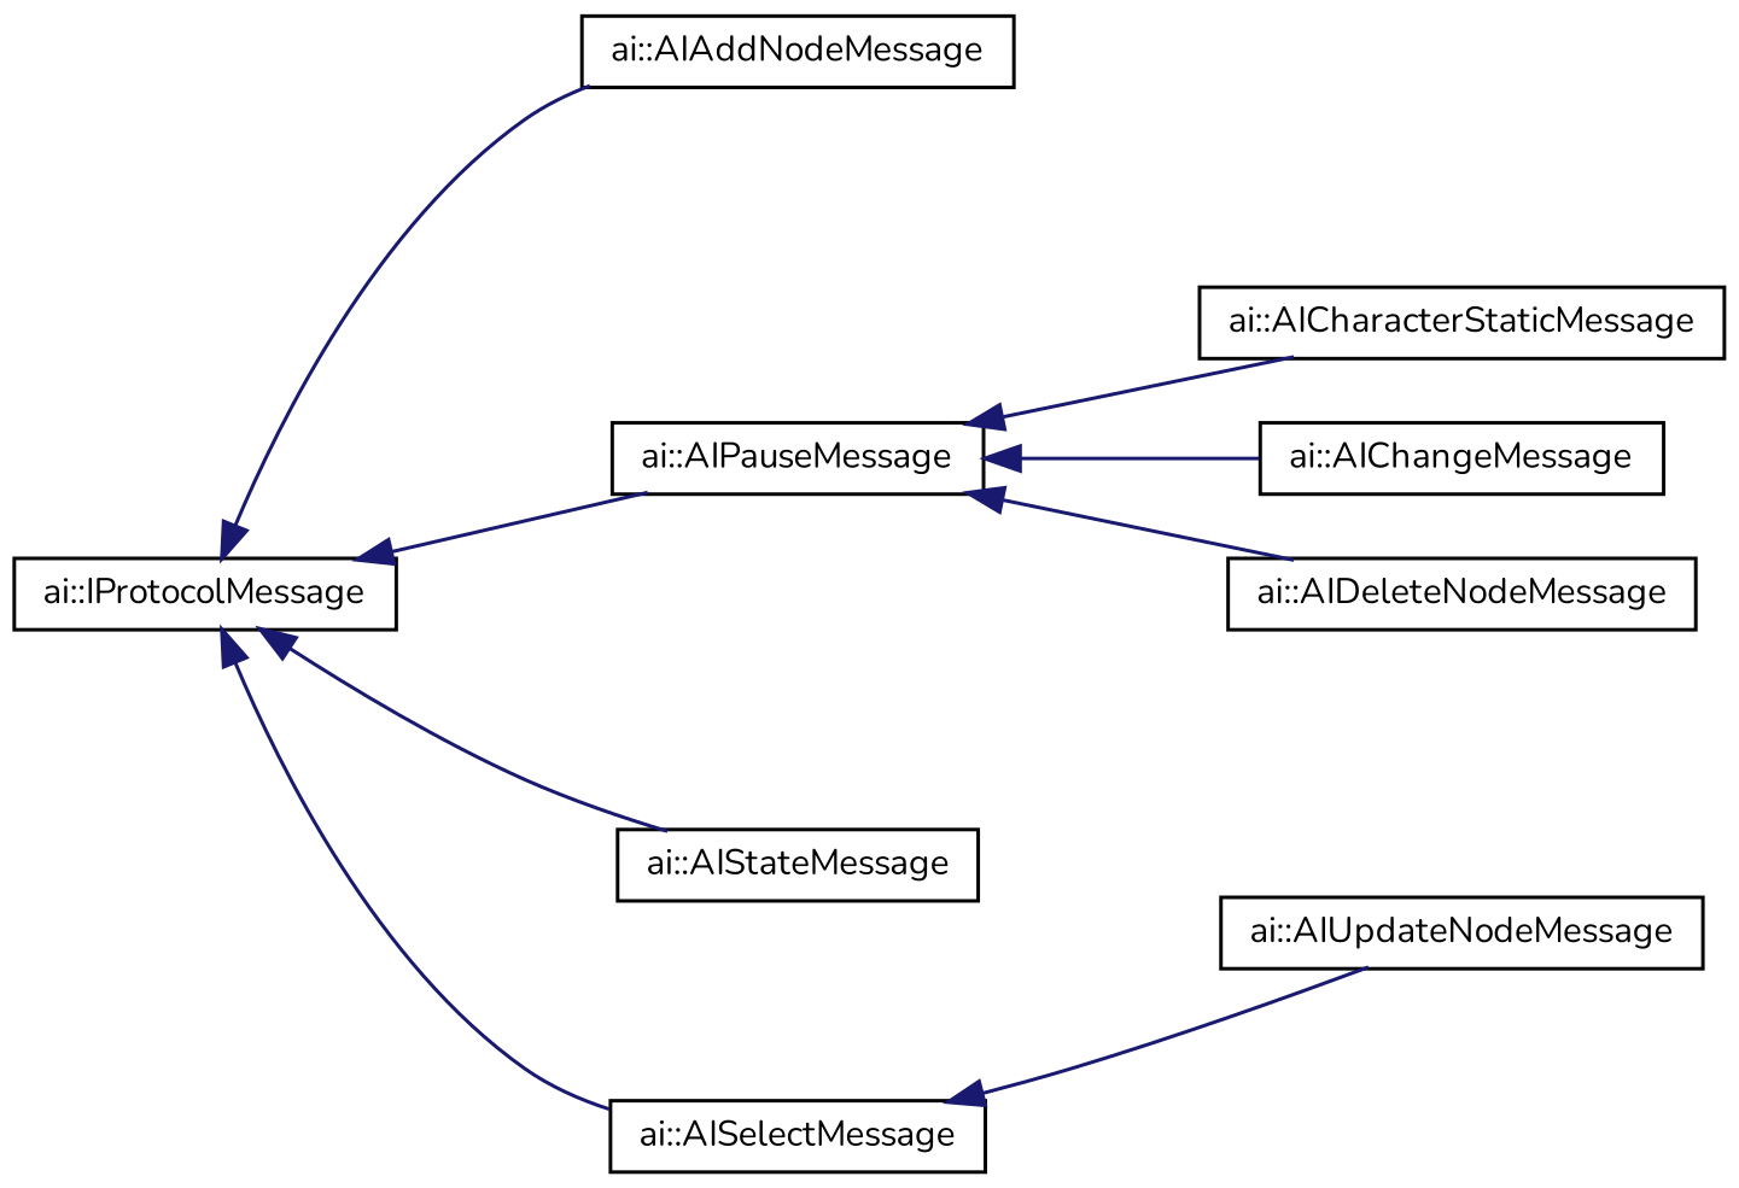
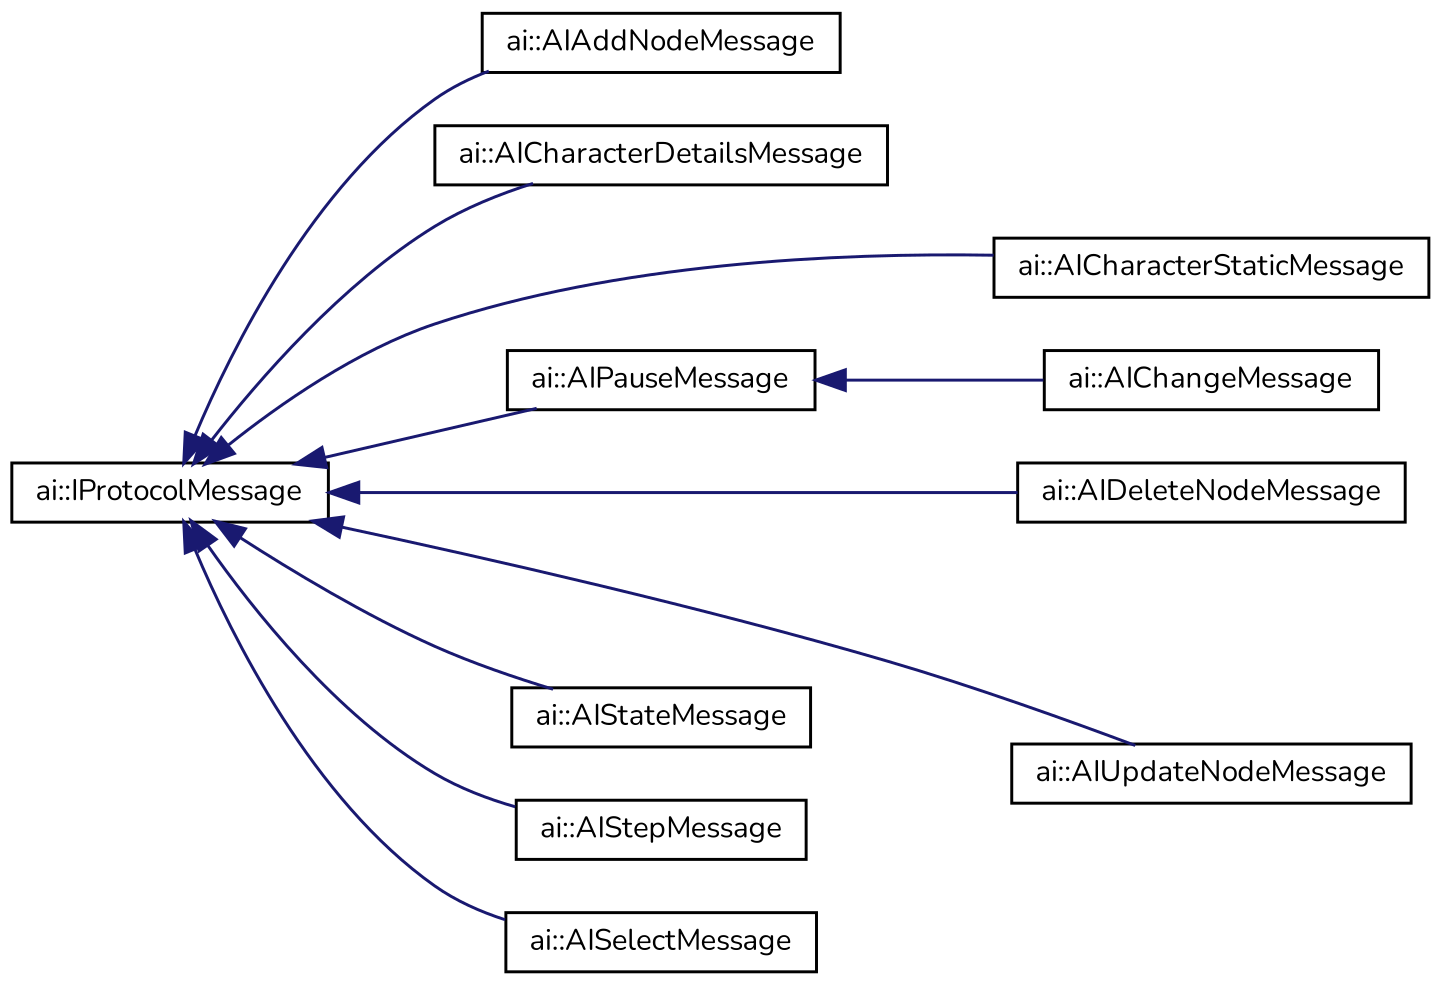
  digraph {
    fontname=Nunito
    rankdir=LR
    node [color=black fillcolor=white fontname=Nunito fontsize=10 shape=record style=filled]
    edge [color=midnightblue dir=back fontname=Nunito fontsize=10 labelfontname=Helvetica labelfontsize=10 style=solid]
    n1 [height=0.2 label="ai::IProtocolMessage" width=0.4]
    n2 [height=0.2 label="ai::AIAddNodeMessage" width=0.4]
+   n3 [height=0.2 label="ai::AICharacterDetailsMessage" width=0.4]
    n4 [height=0.2 label="ai::AICharacterStaticMessage" width=0.4]
    n5 [height=0.2 label="ai::AIDeleteNodeMessage" width=0.4]
    n6 [height=0.2 label="ai::AIPauseMessage" width=0.4]
    n7 [height=0.2 label="ai::AISelectMessage" width=0.4]
    n8 [height=0.2 label="ai::AIStateMessage" width=0.4]
+   n9 [height=0.2 label="ai::AIStepMessage" width=0.4]
    n10 [height=0.2 label="ai::AIUpdateNodeMessage" width=0.4]
    n11 [height=0.2 label="ai::AIChangeMessage" width=0.4]
    n1 -> n2
-   n6 -> n4
-   n6 -> n5
+   n1 -> n3
+   n1 -> n4
+   n1 -> n5
    n1 -> n6
    n1 -> n7
    n1 -> n8
-   n7 -> n10
+   n1 -> n9
+   n1 -> n10
    n6 -> n11
  }
